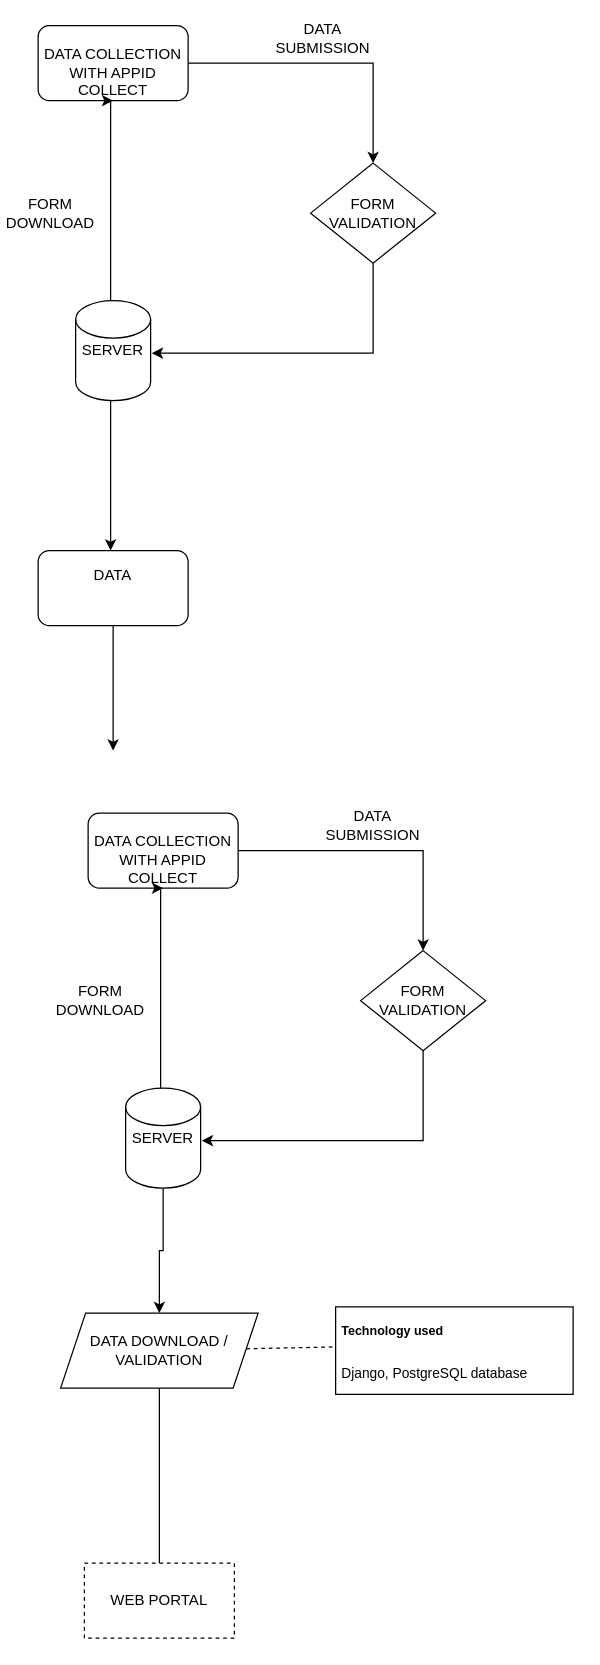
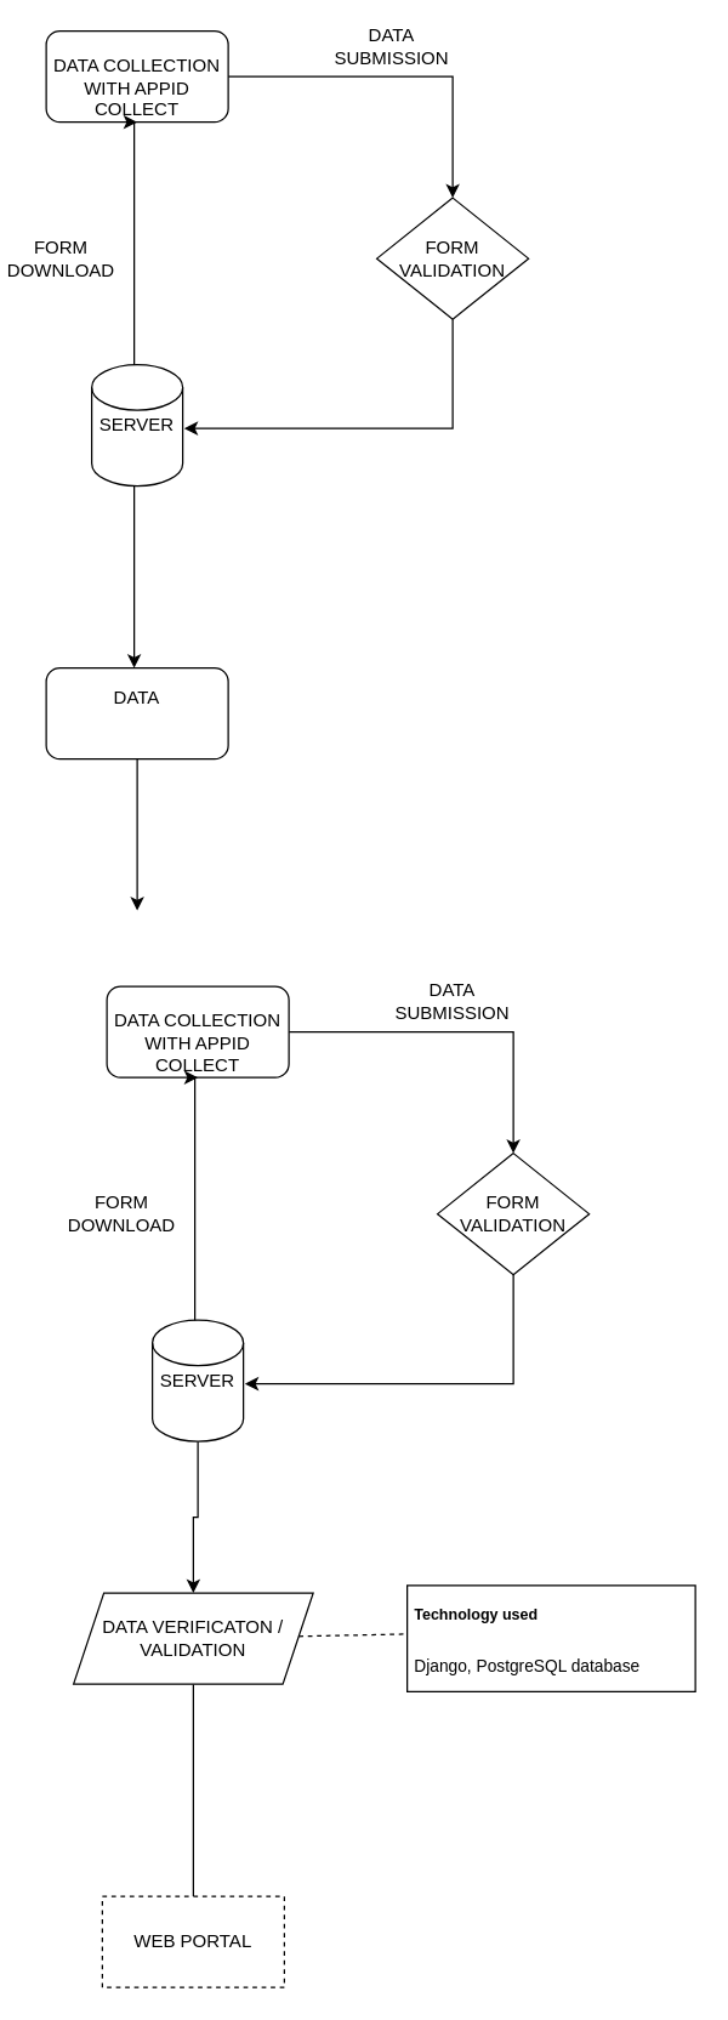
  <mxCell id="0" />
  <mxCell id="1" parent="0" />
  <mxCell id="2" style="edgeStyle=orthogonalEdgeStyle;rounded=0;orthogonalLoop=1;jettySize=auto;html=1;exitX=1;exitY=0.5;exitDx=0;exitDy=0;" parent="1" source="3" target="6" edge="1"><mxGeometry relative="1" as="geometry" /></mxCell>
  <mxCell id="3" value="&lt;br&gt;DATA COLLECTION WITH APPID COLLECT" style="rounded=1;whiteSpace=wrap;html=1;" parent="1" vertex="1"><mxGeometry x="30" y="20" width="120" height="60" as="geometry" /></mxCell>
  <mxCell id="4" style="edgeStyle=orthogonalEdgeStyle;rounded=0;orthogonalLoop=1;jettySize=auto;html=1;exitX=0.5;exitY=0;exitDx=0;exitDy=0;entryX=0.5;entryY=1;entryDx=0;entryDy=0;" parent="1" target="3" edge="1"><mxGeometry relative="1" as="geometry"><mxPoint x="90" y="280" as="sourcePoint" /><Array as="points"><mxPoint x="88" y="280" /></Array></mxGeometry></mxCell>
  <mxCell id="5" style="edgeStyle=orthogonalEdgeStyle;rounded=0;orthogonalLoop=1;jettySize=auto;html=1;exitX=0.5;exitY=1;exitDx=0;exitDy=0;entryX=1.017;entryY=0.525;entryDx=0;entryDy=0;entryPerimeter=0;" parent="1" source="6" target="7" edge="1"><mxGeometry relative="1" as="geometry" /></mxCell>
  <mxCell id="6" value="FORM VALIDATION" style="rhombus;whiteSpace=wrap;html=1;" parent="1" vertex="1"><mxGeometry x="248" y="130" width="100" height="80" as="geometry" /></mxCell>
  <mxCell id="7" value="SERVER" style="shape=cylinder2;whiteSpace=wrap;html=1;boundedLbl=1;backgroundOutline=1;size=15;" parent="1" vertex="1"><mxGeometry x="60" y="240" width="60" height="80" as="geometry" /></mxCell>
  <mxCell id="8" value="FORM DOWNLOAD" style="text;html=1;strokeColor=none;fillColor=none;align=center;verticalAlign=middle;whiteSpace=wrap;rounded=0;" parent="1" vertex="1"><mxGeometry x="20" y="160" width="40" height="20" as="geometry" /></mxCell>
  <mxCell id="9" value="DATA SUBMISSION" style="text;html=1;strokeColor=none;fillColor=none;align=center;verticalAlign=middle;whiteSpace=wrap;rounded=0;" parent="1" vertex="1"><mxGeometry x="238" y="20" width="40" height="20" as="geometry" /></mxCell>
  <mxCell id="10" value="" style="endArrow=classic;html=1;" parent="1" edge="1"><mxGeometry width="50" height="50" relative="1" as="geometry"><mxPoint x="88" y="320" as="sourcePoint" /><mxPoint x="88" y="440" as="targetPoint" /></mxGeometry></mxCell>
  <mxCell id="11" value="" style="rounded=1;whiteSpace=wrap;html=1;" parent="1" vertex="1"><mxGeometry x="30" y="440" width="120" height="60" as="geometry" /></mxCell>
  <mxCell id="12" value="DATA" style="text;html=1;strokeColor=none;fillColor=none;align=center;verticalAlign=middle;whiteSpace=wrap;rounded=0;" parent="1" vertex="1"><mxGeometry x="70" y="450" width="40" height="20" as="geometry" /></mxCell>
  <mxCell id="13" value="" style="endArrow=classic;html=1;exitX=0.5;exitY=1;exitDx=0;exitDy=0;" parent="1" source="11" edge="1"><mxGeometry width="50" height="50" relative="1" as="geometry"><mxPoint x="89" y="520" as="sourcePoint" /><mxPoint x="90" y="600" as="targetPoint" /></mxGeometry></mxCell>
  <mxCell id="14" style="edgeStyle=orthogonalEdgeStyle;rounded=0;orthogonalLoop=1;jettySize=auto;html=1;exitX=1;exitY=0.5;exitDx=0;exitDy=0;" edge="1" parent="1" source="15" target="18"><mxGeometry relative="1" as="geometry" /></mxCell>
  <mxCell id="15" value="&lt;br&gt;DATA COLLECTION WITH APPID COLLECT" style="rounded=1;whiteSpace=wrap;html=1;" vertex="1" parent="1"><mxGeometry x="70" y="650" width="120" height="60" as="geometry" /></mxCell>
  <mxCell id="16" style="edgeStyle=orthogonalEdgeStyle;rounded=0;orthogonalLoop=1;jettySize=auto;html=1;exitX=0.5;exitY=0;exitDx=0;exitDy=0;entryX=0.5;entryY=1;entryDx=0;entryDy=0;" edge="1" parent="1" target="15"><mxGeometry relative="1" as="geometry"><mxPoint x="130" y="910" as="sourcePoint" /><Array as="points"><mxPoint x="128" y="910" /></Array></mxGeometry></mxCell>
  <mxCell id="17" style="edgeStyle=orthogonalEdgeStyle;rounded=0;orthogonalLoop=1;jettySize=auto;html=1;exitX=0.5;exitY=1;exitDx=0;exitDy=0;entryX=1.017;entryY=0.525;entryDx=0;entryDy=0;entryPerimeter=0;" edge="1" parent="1" source="18" target="20"><mxGeometry relative="1" as="geometry" /></mxCell>
  <mxCell id="18" value="FORM VALIDATION" style="rhombus;whiteSpace=wrap;html=1;" vertex="1" parent="1"><mxGeometry x="288" y="760" width="100" height="80" as="geometry" /></mxCell>
  <mxCell id="19" value="" style="edgeStyle=orthogonalEdgeStyle;rounded=0;orthogonalLoop=1;jettySize=auto;html=1;" edge="1" parent="1" source="20" target="24"><mxGeometry relative="1" as="geometry" /></mxCell>
  <mxCell id="20" value="SERVER" style="shape=cylinder2;whiteSpace=wrap;html=1;boundedLbl=1;backgroundOutline=1;size=15;" vertex="1" parent="1"><mxGeometry x="100" y="870" width="60" height="80" as="geometry" /></mxCell>
  <mxCell id="21" value="FORM DOWNLOAD" style="text;html=1;strokeColor=none;fillColor=none;align=center;verticalAlign=middle;whiteSpace=wrap;rounded=0;" vertex="1" parent="1"><mxGeometry x="60" y="790" width="40" height="20" as="geometry" /></mxCell>
  <mxCell id="22" value="DATA SUBMISSION" style="text;html=1;strokeColor=none;fillColor=none;align=center;verticalAlign=middle;whiteSpace=wrap;rounded=0;" vertex="1" parent="1"><mxGeometry x="278" y="650" width="40" height="20" as="geometry" /></mxCell>
  <mxCell id="23" value="" style="edgeStyle=orthogonalEdgeStyle;rounded=0;orthogonalLoop=1;jettySize=auto;html=1;endArrow=none;" edge="1" parent="1" source="24" target="25"><mxGeometry relative="1" as="geometry" /></mxCell>
- <mxCell id="24" value="DATA DOWNLOAD / VALIDATION" style="shape=parallelogram;perimeter=parallelogramPerimeter;whiteSpace=wrap;html=1;fixedSize=1;" vertex="1" parent="1"><mxGeometry x="48" y="1050" width="158" height="60" as="geometry" /></mxCell>
+ <mxCell id="24" value="DATA VERIFICATON / VALIDATION" style="shape=parallelogram;perimeter=parallelogramPerimeter;whiteSpace=wrap;html=1;fixedSize=1;" vertex="1" parent="1"><mxGeometry x="48" y="1050" width="158" height="60" as="geometry" /></mxCell>
  <mxCell id="25" value="WEB PORTAL" style="whiteSpace=wrap;html=1;dashed=1;" vertex="1" parent="1"><mxGeometry x="67" y="1250" width="120" height="60" as="geometry" /></mxCell>
  <mxCell id="26" value="&lt;h1&gt;&lt;br&gt;&lt;/h1&gt;" style="text;html=1;strokeColor=none;fillColor=none;spacing=5;spacingTop=-20;whiteSpace=wrap;overflow=hidden;rounded=0;" vertex="1" parent="1"><mxGeometry x="268" y="1030" width="190" height="90" as="geometry" /></mxCell>
  <mxCell id="27" value="" style="rounded=0;whiteSpace=wrap;html=1;" vertex="1" parent="1"><mxGeometry x="268" y="1045" width="190" height="70" as="geometry" /></mxCell>
  <mxCell id="28" value="&lt;h1&gt;&lt;font style=&quot;font-size: 10px&quot;&gt;Technology used&lt;/font&gt;&lt;/h1&gt;&lt;div&gt;&lt;font style=&quot;font-size: 11px&quot;&gt;Django, PostgreSQL database&lt;/font&gt;&lt;/div&gt;" style="text;html=1;strokeColor=none;fillColor=none;spacing=5;spacingTop=-20;whiteSpace=wrap;overflow=hidden;rounded=0;" vertex="1" parent="1"><mxGeometry x="268" y="1040" width="190" height="120" as="geometry" /></mxCell>
  <mxCell id="29" value="" style="endArrow=none;dashed=1;html=1;" edge="1" parent="1" source="24" target="26"><mxGeometry width="50" height="50" relative="1" as="geometry"><mxPoint x="198" y="1090" as="sourcePoint" /><mxPoint x="238" y="1060" as="targetPoint" /><Array as="points" /></mxGeometry></mxCell>
